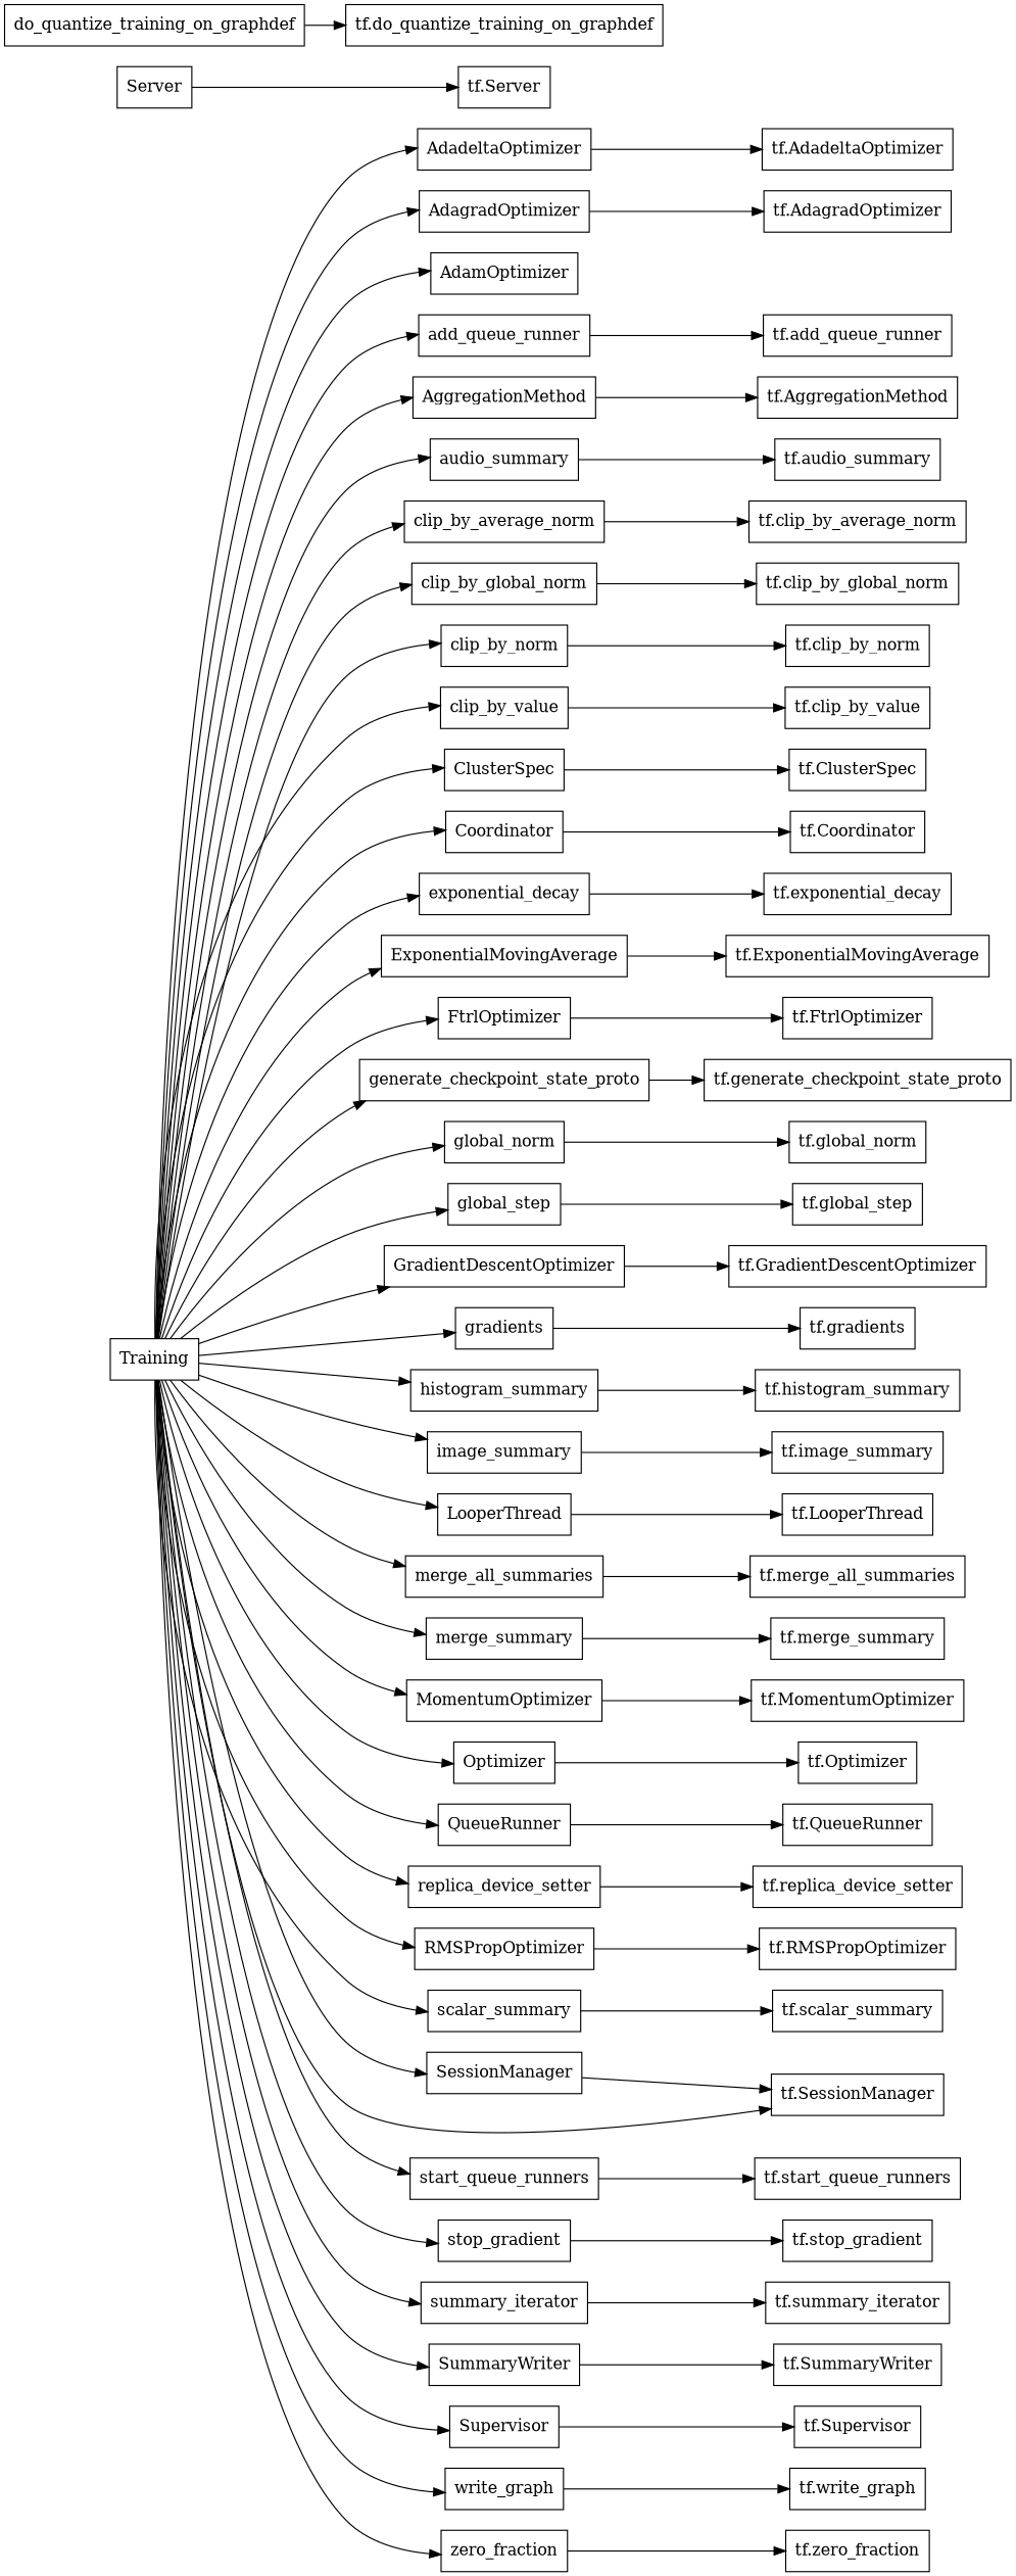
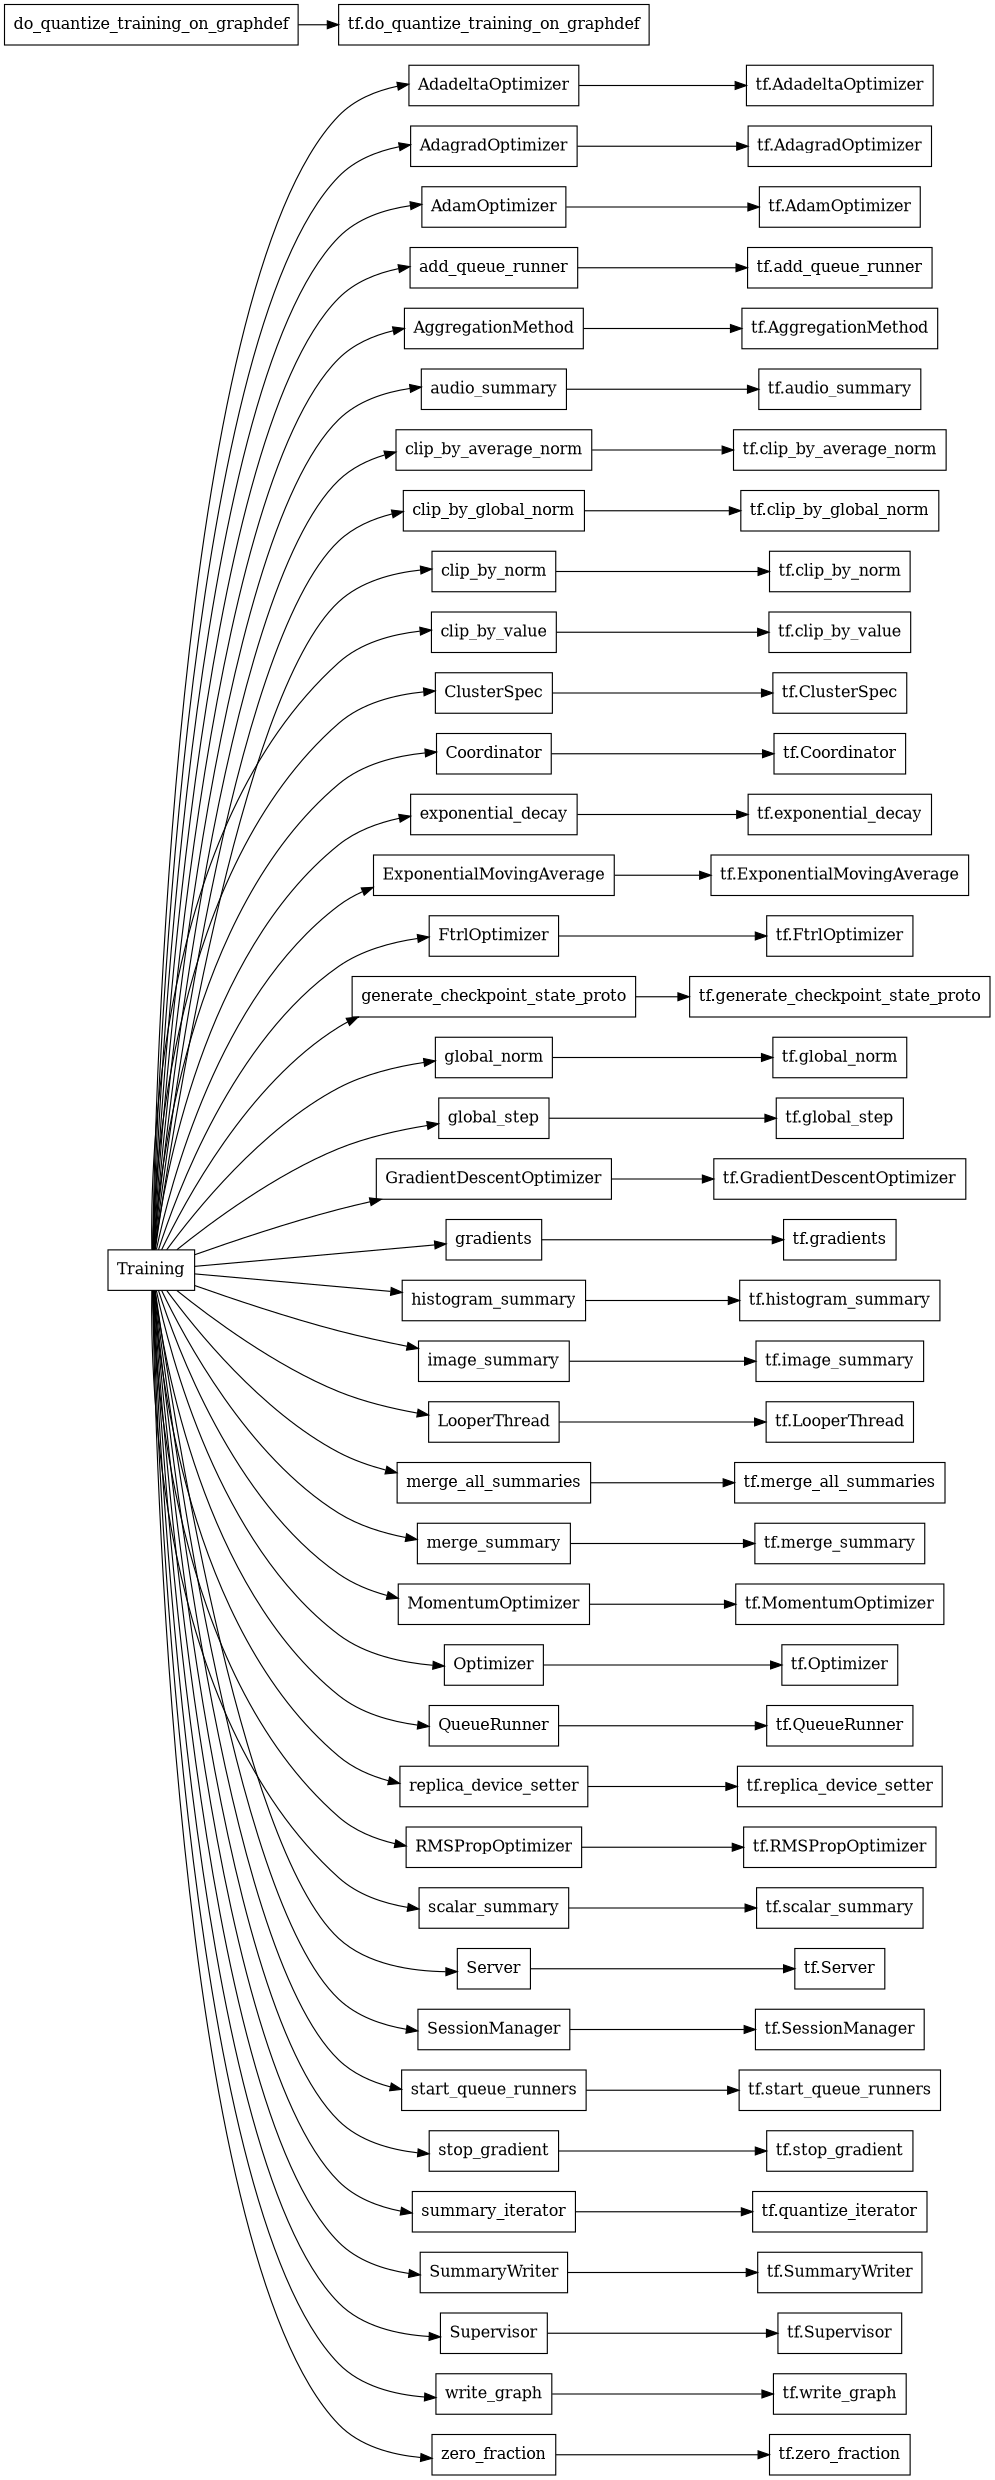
  digraph {
    rankdir=LR
    node [shape=box]
    Training
    AdadeltaOptimizer
    AdagradOptimizer
    AdamOptimizer
    add_queue_runner
    AggregationMethod
    audio_summary
    clip_by_average_norm
    clip_by_global_norm
    clip_by_norm
    clip_by_value
    ClusterSpec
    Coordinator
    exponential_decay
    ExponentialMovingAverage
    FtrlOptimizer
    generate_checkpoint_state_proto
    global_norm
    global_step
    GradientDescentOptimizer
    gradients
    histogram_summary
    image_summary
    LooperThread
    merge_all_summaries
    merge_summary
    MomentumOptimizer
    Optimizer
    QueueRunner
    replica_device_setter
    RMSPropOptimizer
    scalar_summary
    Server
    SessionManager
    start_queue_runners
    stop_gradient
    summary_iterator
    SummaryWriter
    Supervisor
    write_graph
    zero_fraction
    "tf.AdadeltaOptimizer"
    "tf.AdagradOptimizer"
+   "tf.AdamOptimizer"
    "tf.add_queue_runner"
    "tf.AggregationMethod"
    "tf.audio_summary"
    "tf.clip_by_average_norm"
    "tf.clip_by_global_norm"
    "tf.clip_by_norm"
    "tf.clip_by_value"
    "tf.ClusterSpec"
    "tf.Coordinator"
    do_quantize_training_on_graphdef
    "tf.do_quantize_training_on_graphdef"
    "tf.exponential_decay"
    "tf.ExponentialMovingAverage"
    "tf.FtrlOptimizer"
    "tf.generate_checkpoint_state_proto"
    "tf.global_norm"
    "tf.global_step"
    "tf.GradientDescentOptimizer"
    "tf.gradients"
    "tf.histogram_summary"
    "tf.image_summary"
    "tf.LooperThread"
    "tf.merge_all_summaries"
    "tf.merge_summary"
    "tf.MomentumOptimizer"
    "tf.Optimizer"
    "tf.QueueRunner"
    "tf.replica_device_setter"
    "tf.RMSPropOptimizer"
    "tf.scalar_summary"
    "tf.Server"
    "tf.SessionManager"
    "tf.start_queue_runners"
    "tf.stop_gradient"
-   "tf.summary_iterator"
+   "tf.summary_iterator" [label="tf.quantize_iterator"]
    "tf.SummaryWriter"
    "tf.Supervisor"
    "tf.write_graph"
    "tf.zero_fraction"
    Training -> AdadeltaOptimizer
    Training -> AdagradOptimizer
    Training -> AdamOptimizer
    Training -> add_queue_runner
    Training -> AggregationMethod
    Training -> audio_summary
    Training -> clip_by_average_norm
    Training -> clip_by_global_norm
    Training -> clip_by_norm
    Training -> clip_by_value
    Training -> ClusterSpec
    Training -> Coordinator
    Training -> exponential_decay
    Training -> ExponentialMovingAverage
    Training -> FtrlOptimizer
    Training -> generate_checkpoint_state_proto
    Training -> global_norm
    Training -> global_step
    Training -> GradientDescentOptimizer
    Training -> gradients
    Training -> histogram_summary
    Training -> image_summary
    Training -> LooperThread
    Training -> merge_all_summaries
    Training -> merge_summary
    Training -> MomentumOptimizer
    Training -> Optimizer
    Training -> QueueRunner
    Training -> replica_device_setter
    Training -> RMSPropOptimizer
    Training -> scalar_summary
-   Training -> "tf.SessionManager"
+   Training -> Server
    Training -> SessionManager
    Training -> start_queue_runners
    Training -> stop_gradient
    Training -> summary_iterator
    Training -> SummaryWriter
    Training -> Supervisor
    Training -> write_graph
    Training -> zero_fraction
    AdadeltaOptimizer -> "tf.AdadeltaOptimizer"
    AdagradOptimizer -> "tf.AdagradOptimizer"
+   AdamOptimizer -> "tf.AdamOptimizer"
    add_queue_runner -> "tf.add_queue_runner"
    AggregationMethod -> "tf.AggregationMethod"
    audio_summary -> "tf.audio_summary"
    clip_by_average_norm -> "tf.clip_by_average_norm"
    clip_by_global_norm -> "tf.clip_by_global_norm"
    clip_by_norm -> "tf.clip_by_norm"
    clip_by_value -> "tf.clip_by_value"
    ClusterSpec -> "tf.ClusterSpec"
    Coordinator -> "tf.Coordinator"
    exponential_decay -> "tf.exponential_decay"
    ExponentialMovingAverage -> "tf.ExponentialMovingAverage"
    FtrlOptimizer -> "tf.FtrlOptimizer"
    generate_checkpoint_state_proto -> "tf.generate_checkpoint_state_proto"
    global_norm -> "tf.global_norm"
    global_step -> "tf.global_step"
    GradientDescentOptimizer -> "tf.GradientDescentOptimizer"
    gradients -> "tf.gradients"
    histogram_summary -> "tf.histogram_summary"
    image_summary -> "tf.image_summary"
    LooperThread -> "tf.LooperThread"
    merge_all_summaries -> "tf.merge_all_summaries"
    merge_summary -> "tf.merge_summary"
    MomentumOptimizer -> "tf.MomentumOptimizer"
    Optimizer -> "tf.Optimizer"
    QueueRunner -> "tf.QueueRunner"
    replica_device_setter -> "tf.replica_device_setter"
    RMSPropOptimizer -> "tf.RMSPropOptimizer"
    scalar_summary -> "tf.scalar_summary"
    Server -> "tf.Server"
    SessionManager -> "tf.SessionManager"
    start_queue_runners -> "tf.start_queue_runners"
    stop_gradient -> "tf.stop_gradient"
    summary_iterator -> "tf.summary_iterator"
    SummaryWriter -> "tf.SummaryWriter"
    Supervisor -> "tf.Supervisor"
    write_graph -> "tf.write_graph"
    zero_fraction -> "tf.zero_fraction"
    do_quantize_training_on_graphdef -> "tf.do_quantize_training_on_graphdef"
  }
